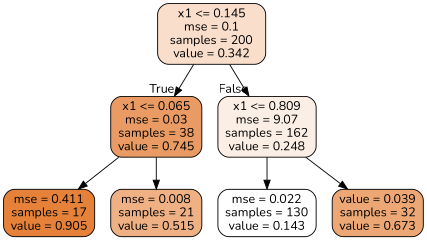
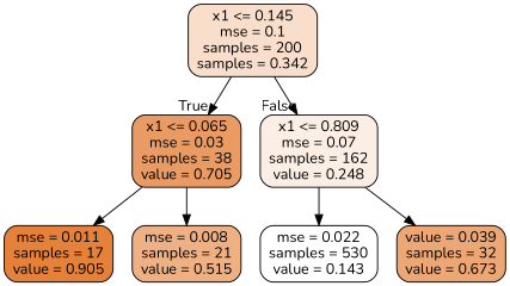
  digraph {
    fontname=Nunito
    node [color=black fontname=Nunito shape=box style="filled, rounded"]
    edge [fontname=Nunito]
-   n1 [fillcolor="#f8decb" label="x1 <= 0.145\nmse = 0.1\nsamples = 200\nvalue = 0.342"]
-   n2 [fillcolor="#ea9b63" label="x1 <= 0.065\nmse = 0.03\nsamples = 38\nvalue = 0.745"]
-   n3 [fillcolor="#fbeee4" label="x1 <= 0.809\nmse = 9.07\nsamples = 162\nvalue = 0.248"]
-   n4 [fillcolor="#e58139" label="mse = 0.411\nsamples = 17\nvalue = 0.905"]
+   n1 [fillcolor="#f8decb" label="x1 <= 0.145\nmse = 0.1\nsamples = 200\nsamples = 0.342"]
+   n2 [fillcolor="#ea9b63" label="x1 <= 0.065\nmse = 0.03\nsamples = 38\nvalue = 0.705"]
+   n3 [fillcolor="#fbeee4" label="x1 <= 0.809\nmse = 0.07\nsamples = 162\nvalue = 0.248"]
+   n4 [fillcolor="#e58139" label="mse = 0.011\nsamples = 17\nvalue = 0.905"]
    n5 [fillcolor="#efb184" label="mse = 0.008\nsamples = 21\nvalue = 0.515"]
-   n6 [fillcolor="#ffffff" label="mse = 0.022\nsamples = 130\nvalue = 0.143"]
+   n6 [fillcolor="#ffffff" label="mse = 0.022\nsamples = 530\nvalue = 0.143"]
    n7 [fillcolor="#eda775" label="value = 0.039\nsamples = 32\nvalue = 0.673"]
    n1 -> n2 [headlabel=True labelangle=45 labeldistance=2.5]
    n1 -> n3 [headlabel=False labelangle=-45 labeldistance=2.5]
    n2 -> n4
    n2 -> n5
    n3 -> n6
    n3 -> n7
  }
